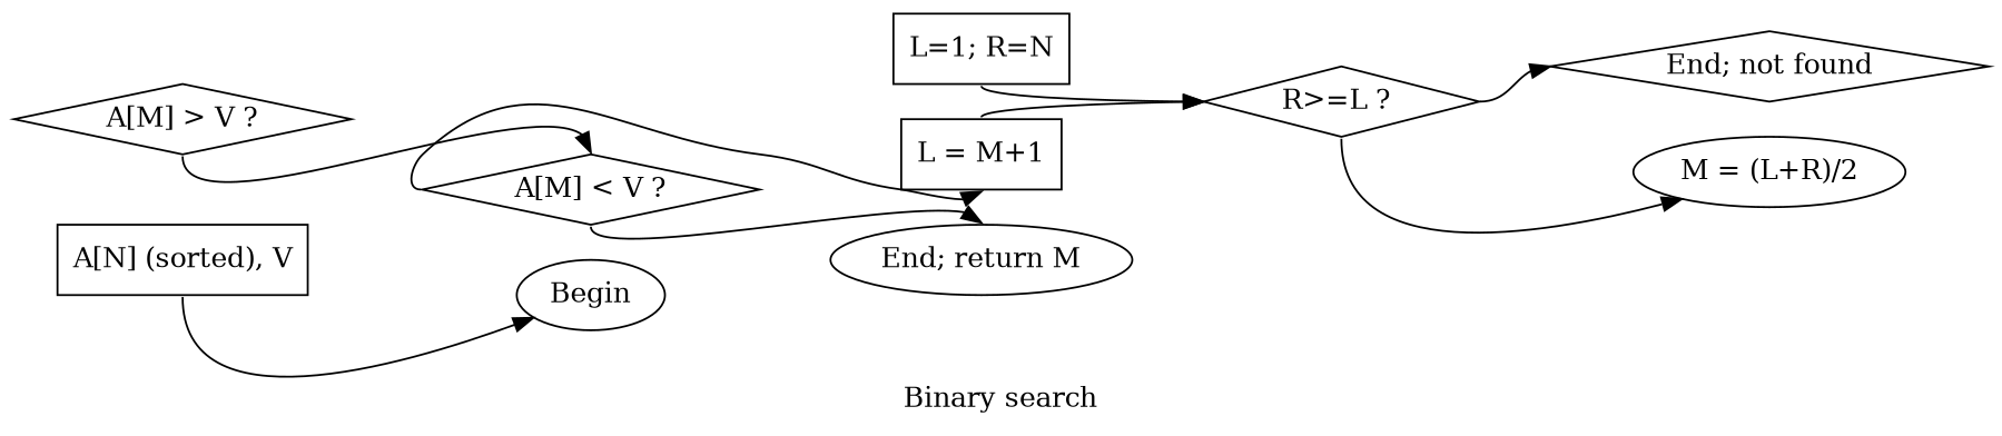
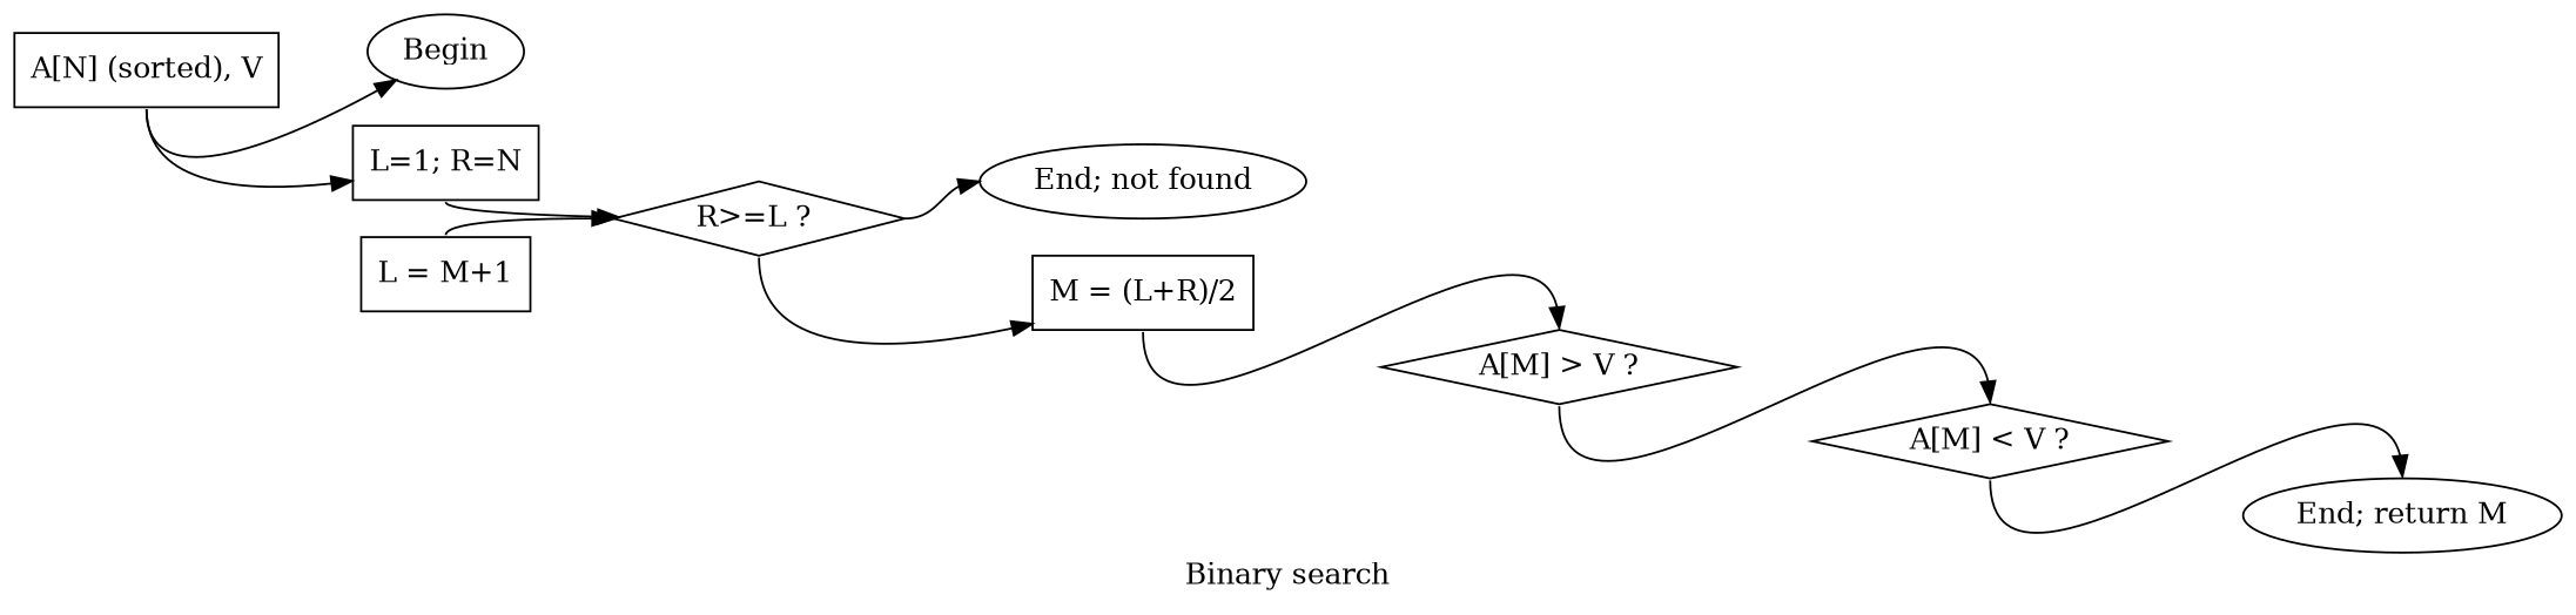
  digraph {
    label="Binary search"
    rankdir=LR
    node [shape=box]
    edge [tailport=s weight=1]
    n1 [label=Begin shape=ellipse]
    n2 [label="A[N] (sorted), V"]
    n3 [label="L=1; R=N"]
    n4 [label="R>=L ? " shape=diamond]
-   n5 [label="M = (L+R)/2" shape=ellipse]
+   n5 [label="M = (L+R)/2"]
    n6 [label="A[M] > V ?" shape=diamond]
    n7 [label="A[M] < V ?" shape=diamond]
    n8 [label="End; return M" shape=ellipse]
-   n9 [label="End; not found" shape=diamond]
+   n9 [label="End; not found" shape=ellipse]
    n10 [label="L = M+1"]
    subgraph sub_1 {
      n1
      n2
      n3
      n4
      n5
      n6
      n7
      n8
    }
    n2 -> n1
+   n2 -> n3
    n3 -> n4
    n4 -> n5
    n4 -> n9 [headport=w tailport=e]
+   n5 -> n6 [headport=n]
    n6 -> n7 [headport=n]
    n7 -> n8 [headport=n]
-   n7 -> n10 [headport=s tailport=w]
    n10 -> n4 [headport=w tailport=n]
  }
